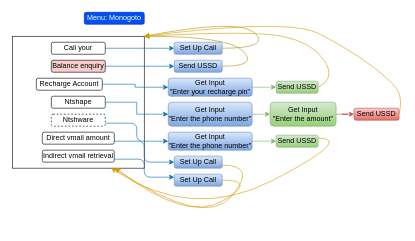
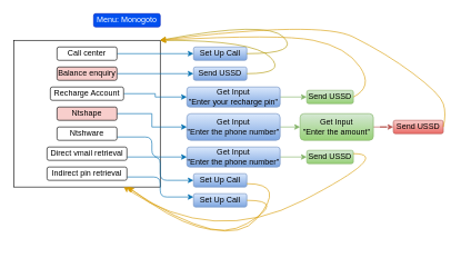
  <mxCell id="0" />
  <mxCell id="1" parent="0" />
  <mxCell id="2" value="" style="whiteSpace=wrap;html=1;aspect=fixed;labelBackgroundColor=none;" parent="1" vertex="1"><mxGeometry x="20" y="60" width="220" height="220" as="geometry" /></mxCell>
  <mxCell id="3" style="edgeStyle=orthogonalEdgeStyle;rounded=1;orthogonalLoop=1;jettySize=auto;html=1;exitX=1;exitY=0.75;exitDx=0;exitDy=0;entryX=0;entryY=0.25;entryDx=0;entryDy=0;fontColor=#000000;strokeColor=#006EAF;" parent="1" source="4" target="35" edge="1"><mxGeometry relative="1" as="geometry" /></mxCell>
- <mxCell id="4" value="&lt;span style=&quot;&quot;&gt;Indirect vmail retrieval&lt;/span&gt;" style="rounded=1;whiteSpace=wrap;html=1;" parent="1" vertex="1"><mxGeometry x="70" y="250" width="120" height="20" as="geometry" /></mxCell>
+ <mxCell id="4" value="&lt;span style=&quot;&quot;&gt;Indirect pin retrieval&lt;/span&gt;" style="rounded=1;whiteSpace=wrap;html=1;" parent="1" vertex="1"><mxGeometry x="70" y="250" width="120" height="20" as="geometry" /></mxCell>
  <mxCell id="5" style="edgeStyle=orthogonalEdgeStyle;rounded=1;orthogonalLoop=1;jettySize=auto;html=1;exitX=1;exitY=0.75;exitDx=0;exitDy=0;entryX=0;entryY=0.5;entryDx=0;entryDy=0;fontColor=#000000;strokeColor=#006EAF;" parent="1" source="6" target="34" edge="1"><mxGeometry relative="1" as="geometry" /></mxCell>
- <mxCell id="6" value="&lt;span style=&quot;&quot;&gt;Direct vmail amount&lt;/span&gt;" style="rounded=1;whiteSpace=wrap;html=1;" parent="1" vertex="1"><mxGeometry x="70" y="220" width="120" height="20" as="geometry" /></mxCell>
+ <mxCell id="6" value="&lt;span style=&quot;&quot;&gt;Direct vmail retrieval&lt;/span&gt;" style="rounded=1;whiteSpace=wrap;html=1;" parent="1" vertex="1"><mxGeometry x="70" y="220" width="120" height="20" as="geometry" /></mxCell>
  <mxCell id="7" style="edgeStyle=orthogonalEdgeStyle;rounded=1;orthogonalLoop=1;jettySize=auto;html=1;exitX=1;exitY=0.75;exitDx=0;exitDy=0;entryX=0;entryY=0.5;entryDx=0;entryDy=0;fontColor=#000000;strokeColor=#006EAF;" parent="1" source="8" target="32" edge="1"><mxGeometry relative="1" as="geometry" /></mxCell>
- <mxCell id="8" value="&lt;span style=&quot;&quot;&gt;Ntshware&lt;/span&gt;" style="rounded=1;whiteSpace=wrap;html=1;dashed=1;" parent="1" vertex="1"><mxGeometry x="85" y="190" width="90" height="20" as="geometry" /></mxCell>
+ <mxCell id="8" value="&lt;span style=&quot;&quot;&gt;Ntshware&lt;/span&gt;" style="rounded=1;whiteSpace=wrap;html=1;" parent="1" vertex="1"><mxGeometry x="85" y="190" width="90" height="20" as="geometry" /></mxCell>
  <mxCell id="9" style="edgeStyle=orthogonalEdgeStyle;rounded=0;orthogonalLoop=1;jettySize=auto;html=1;exitX=1;exitY=0.5;exitDx=0;exitDy=0;entryX=0;entryY=0.5;entryDx=0;entryDy=0;fontColor=#000000;fillColor=#b1ddf0;strokeColor=#006EAF;" parent="1" source="10" target="26" edge="1"><mxGeometry relative="1" as="geometry" /></mxCell>
- <mxCell id="10" value="&lt;span style=&quot;&quot;&gt;Ntshape&lt;/span&gt;" style="rounded=1;whiteSpace=wrap;html=1;" parent="1" vertex="1"><mxGeometry x="85" y="160" width="90" height="20" as="geometry" /></mxCell>
+ <mxCell id="10" value="&lt;span style=&quot;&quot;&gt;Ntshape&lt;/span&gt;" style="rounded=1;whiteSpace=wrap;html=1;fillColor=#f8cecc;" parent="1" vertex="1"><mxGeometry x="85" y="160" width="90" height="20" as="geometry" /></mxCell>
  <mxCell id="11" style="edgeStyle=orthogonalEdgeStyle;rounded=0;orthogonalLoop=1;jettySize=auto;html=1;exitX=1;exitY=0.5;exitDx=0;exitDy=0;fillColor=#1ba1e2;strokeColor=#006EAF;" parent="1" source="12" target="22" edge="1"><mxGeometry relative="1" as="geometry" /></mxCell>
- <mxCell id="12" value="&lt;span style=&quot;&quot;&gt;Recharge Account&lt;/span&gt;" style="rounded=1;whiteSpace=wrap;html=1;" parent="1" vertex="1"><mxGeometry x="60" y="130" width="110" height="20" as="geometry" /></mxCell>
+ <mxCell id="12" value="&lt;span style=&quot;&quot;&gt;Recharge Account&lt;/span&gt;" style="rounded=1;whiteSpace=wrap;html=1;" parent="1" vertex="1"><mxGeometry x="75" y="130" width="110" height="20" as="geometry" /></mxCell>
  <mxCell id="13" style="edgeStyle=orthogonalEdgeStyle;rounded=0;orthogonalLoop=1;jettySize=auto;html=1;exitX=1;exitY=0.5;exitDx=0;exitDy=0;entryX=0;entryY=0.5;entryDx=0;entryDy=0;fillColor=#1ba1e2;strokeColor=#006EAF;" parent="1" source="14" target="18" edge="1"><mxGeometry relative="1" as="geometry" /></mxCell>
  <mxCell id="14" value="&lt;span style=&quot;&quot;&gt;Balance enquiry&lt;/span&gt;" style="rounded=1;whiteSpace=wrap;html=1;fillColor=#f8cecc;" parent="1" vertex="1"><mxGeometry x="85" y="100" width="90" height="20" as="geometry" /></mxCell>
  <mxCell id="15" style="edgeStyle=orthogonalEdgeStyle;rounded=0;orthogonalLoop=1;jettySize=auto;html=1;exitX=1;exitY=0.5;exitDx=0;exitDy=0;entryX=0;entryY=0.5;entryDx=0;entryDy=0;fillColor=#1ba1e2;strokeColor=#006EAF;" parent="1" source="16" target="17" edge="1"><mxGeometry relative="1" as="geometry" /></mxCell>
- <mxCell id="16" value="&lt;span style=&quot;&quot;&gt;Call your&lt;/span&gt;" style="rounded=1;whiteSpace=wrap;html=1;labelBackgroundColor=default;" parent="1" vertex="1"><mxGeometry x="85" y="70" width="90" height="20" as="geometry" /></mxCell>
+ <mxCell id="16" value="&lt;span style=&quot;&quot;&gt;Call center&lt;/span&gt;" style="rounded=1;whiteSpace=wrap;html=1;labelBackgroundColor=default;" parent="1" vertex="1"><mxGeometry x="85" y="70" width="90" height="20" as="geometry" /></mxCell>
  <mxCell id="17" value="Set Up Call" style="rounded=1;whiteSpace=wrap;html=1;fillColor=#dae8fc;strokeColor=#6c8ebf;gradientColor=#7ea6e0;fontColor=#000000;" parent="1" vertex="1"><mxGeometry x="290" y="70" width="80" height="20" as="geometry" /></mxCell>
  <mxCell id="18" value="Send USSD" style="rounded=1;whiteSpace=wrap;html=1;fillColor=#dae8fc;gradientColor=#7ea6e0;strokeColor=#6c8ebf;fontColor=#000000;" parent="1" vertex="1"><mxGeometry x="290" y="100" width="80" height="20" as="geometry" /></mxCell>
  <mxCell id="19" value="" style="curved=1;endArrow=classic;html=1;rounded=0;exitX=1;exitY=0.5;exitDx=0;exitDy=0;entryX=1;entryY=0;entryDx=0;entryDy=0;fillColor=#e3c800;strokeColor=#B09500;" parent="1" source="17" target="2" edge="1"><mxGeometry width="50" height="50" relative="1" as="geometry"><mxPoint x="400" y="80" as="sourcePoint" /><mxPoint x="450" y="30" as="targetPoint" /><Array as="points"><mxPoint x="450" y="80" /><mxPoint x="400" y="30" /></Array></mxGeometry></mxCell>
  <mxCell id="20" value="" style="curved=1;endArrow=classic;html=1;rounded=0;exitX=1;exitY=0.5;exitDx=0;exitDy=0;fillColor=#e3c800;strokeColor=#B09500;" parent="1" source="18" edge="1"><mxGeometry width="50" height="50" relative="1" as="geometry"><mxPoint x="380" y="110" as="sourcePoint" /><mxPoint x="240" y="60" as="targetPoint" /><Array as="points"><mxPoint x="430" y="110" /><mxPoint x="380" y="60" /></Array></mxGeometry></mxCell>
  <mxCell id="21" style="edgeStyle=orthogonalEdgeStyle;rounded=0;orthogonalLoop=1;jettySize=auto;html=1;exitX=1;exitY=0.5;exitDx=0;exitDy=0;entryX=0;entryY=0.5;entryDx=0;entryDy=0;fontColor=#000000;fillColor=#d5e8d4;gradientColor=#97d077;strokeColor=#82b366;" parent="1" source="22" target="23" edge="1"><mxGeometry relative="1" as="geometry" /></mxCell>
  <mxCell id="22" value="Get Input&lt;br&gt;&quot;Enter your recharge pin&quot;" style="rounded=1;whiteSpace=wrap;html=1;fillColor=#dae8fc;gradientColor=#7ea6e0;strokeColor=#6c8ebf;fontColor=#000000;" parent="1" vertex="1"><mxGeometry x="280" y="130" width="140" height="30" as="geometry" /></mxCell>
  <mxCell id="23" value="Send USSD" style="rounded=1;whiteSpace=wrap;html=1;fillColor=#d5e8d4;gradientColor=#97d077;strokeColor=#82b366;labelBackgroundColor=none;fontColor=#000000;" parent="1" vertex="1"><mxGeometry x="460" y="135" width="70" height="20" as="geometry" /></mxCell>
  <mxCell id="24" value="" style="curved=1;endArrow=classic;html=1;rounded=0;fontColor=#000000;exitX=1;exitY=0.5;exitDx=0;exitDy=0;fillColor=#ffcd28;gradientColor=#ffa500;strokeColor=#d79b00;" parent="1" source="23" edge="1"><mxGeometry width="50" height="50" relative="1" as="geometry"><mxPoint x="550" y="150" as="sourcePoint" /><mxPoint x="240" y="60" as="targetPoint" /><Array as="points"><mxPoint x="560" y="130" /><mxPoint x="520" y="70" /><mxPoint x="420" y="50" /></Array></mxGeometry></mxCell>
  <mxCell id="25" style="edgeStyle=orthogonalEdgeStyle;rounded=0;orthogonalLoop=1;jettySize=auto;html=1;exitX=1;exitY=0.5;exitDx=0;exitDy=0;entryX=0;entryY=0.5;entryDx=0;entryDy=0;fontColor=#000000;strokeColor=#82B366;" parent="1" source="26" target="28" edge="1"><mxGeometry relative="1" as="geometry" /></mxCell>
  <mxCell id="26" value="Get Input&lt;br&gt;&quot;Enter the phone number&quot;" style="rounded=1;whiteSpace=wrap;html=1;labelBackgroundColor=none;fillColor=#dae8fc;gradientColor=#7ea6e0;strokeColor=#6c8ebf;fontColor=#000000;" parent="1" vertex="1"><mxGeometry x="280" y="170" width="140" height="40" as="geometry" /></mxCell>
  <mxCell id="27" value="" style="edgeStyle=orthogonalEdgeStyle;rounded=0;orthogonalLoop=1;jettySize=auto;html=1;fontColor=#000000;strokeColor=#b85450;fillColor=#f8cecc;gradientColor=#ea6b66;" parent="1" source="28" target="29" edge="1"><mxGeometry relative="1" as="geometry" /></mxCell>
  <mxCell id="28" value="Get Input&lt;br&gt;&quot;Enter the amount&quot;" style="rounded=1;whiteSpace=wrap;html=1;labelBackgroundColor=none;fillColor=#d5e8d4;gradientColor=#97d077;strokeColor=#82b366;fontColor=#000000;" parent="1" vertex="1"><mxGeometry x="450" y="170" width="110" height="40" as="geometry" /></mxCell>
  <mxCell id="29" value="Send USSD" style="whiteSpace=wrap;html=1;fillColor=#f8cecc;strokeColor=#b85450;rounded=1;labelBackgroundColor=none;gradientColor=#ea6b66;fontColor=#000000;" parent="1" vertex="1"><mxGeometry x="590" y="180" width="75" height="20" as="geometry" /></mxCell>
  <mxCell id="30" value="" style="curved=1;endArrow=classic;html=1;rounded=0;fontColor=#000000;strokeColor=#d79b00;exitX=1;exitY=0.5;exitDx=0;exitDy=0;fillColor=#ffcd28;gradientColor=#ffa500;" parent="1" source="29" edge="1"><mxGeometry width="50" height="50" relative="1" as="geometry"><mxPoint x="690" y="180" as="sourcePoint" /><mxPoint x="240" y="60" as="targetPoint" /><Array as="points"><mxPoint x="670" y="170" /><mxPoint x="660" y="140" /><mxPoint x="580" y="80" /><mxPoint x="480" y="30" /></Array></mxGeometry></mxCell>
  <mxCell id="31" style="edgeStyle=orthogonalEdgeStyle;rounded=0;orthogonalLoop=1;jettySize=auto;html=1;exitX=1;exitY=0.5;exitDx=0;exitDy=0;entryX=0;entryY=0.5;entryDx=0;entryDy=0;fontColor=#000000;fillColor=#d5e8d4;gradientColor=#97d077;strokeColor=#82b366;" parent="1" source="32" target="33" edge="1"><mxGeometry relative="1" as="geometry" /></mxCell>
  <mxCell id="32" value="Get Input&lt;br&gt;&quot;Enter the phone number&quot;" style="rounded=1;whiteSpace=wrap;html=1;fillColor=#dae8fc;gradientColor=#7ea6e0;strokeColor=#6c8ebf;fontColor=#000000;" parent="1" vertex="1"><mxGeometry x="280" y="220" width="140" height="30" as="geometry" /></mxCell>
  <mxCell id="33" value="Send USSD" style="rounded=1;whiteSpace=wrap;html=1;fillColor=#d5e8d4;gradientColor=#97d077;strokeColor=#82b366;labelBackgroundColor=none;fontColor=#000000;" parent="1" vertex="1"><mxGeometry x="460" y="225" width="70" height="20" as="geometry" /></mxCell>
  <mxCell id="34" value="Set Up Call" style="rounded=1;whiteSpace=wrap;html=1;fillColor=#dae8fc;strokeColor=#6c8ebf;gradientColor=#7ea6e0;fontColor=#000000;" parent="1" vertex="1"><mxGeometry x="290" y="260" width="80" height="20" as="geometry" /></mxCell>
  <mxCell id="35" value="Set Up Call" style="rounded=1;whiteSpace=wrap;html=1;fillColor=#dae8fc;strokeColor=#6c8ebf;gradientColor=#7ea6e0;fontColor=#000000;" parent="1" vertex="1"><mxGeometry x="290" y="290" width="80" height="20" as="geometry" /></mxCell>
  <mxCell id="36" value="" style="curved=1;endArrow=classic;html=1;rounded=1;fontColor=#000000;strokeColor=#d79b00;exitX=1;exitY=0.25;exitDx=0;exitDy=0;entryX=0.75;entryY=1;entryDx=0;entryDy=0;fillColor=#ffcd28;gradientColor=#ffa500;" parent="1" source="33" target="2" edge="1"><mxGeometry width="50" height="50" relative="1" as="geometry"><mxPoint x="540" y="230" as="sourcePoint" /><mxPoint x="590" y="180" as="targetPoint" /><Array as="points"><mxPoint x="590" y="230" /><mxPoint x="320" y="370" /></Array></mxGeometry></mxCell>
  <mxCell id="37" value="" style="curved=1;endArrow=classic;html=1;rounded=1;fontColor=#000000;strokeColor=#d79b00;exitX=1;exitY=0.75;exitDx=0;exitDy=0;fillColor=#ffcd28;gradientColor=#ffa500;" parent="1" source="34" edge="1"><mxGeometry width="50" height="50" relative="1" as="geometry"><mxPoint x="380" y="275" as="sourcePoint" /><mxPoint x="190" y="280" as="targetPoint" /><Array as="points"><mxPoint x="430" y="275" /><mxPoint x="340" y="380" /></Array></mxGeometry></mxCell>
  <mxCell id="38" value="" style="curved=1;endArrow=classic;html=1;rounded=1;fontColor=#000000;strokeColor=#d79b00;exitX=1;exitY=0.5;exitDx=0;exitDy=0;entryX=0.782;entryY=1;entryDx=0;entryDy=0;entryPerimeter=0;fillColor=#ffcd28;gradientColor=#ffa500;" parent="1" source="35" target="2" edge="1"><mxGeometry width="50" height="50" relative="1" as="geometry"><mxPoint x="380" y="300" as="sourcePoint" /><mxPoint x="430" y="250" as="targetPoint" /><Array as="points"><mxPoint x="430" y="300" /><mxPoint x="310" y="370" /></Array></mxGeometry></mxCell>
  <mxCell id="39" value="Menu: Monogoto" style="rounded=1;whiteSpace=wrap;html=1;fillColor=#0050ef;fontColor=#ffffff;strokeColor=#001DBC;" vertex="1" parent="1"><mxGeometry x="140" y="20" width="100" height="20" as="geometry" /></mxCell>
